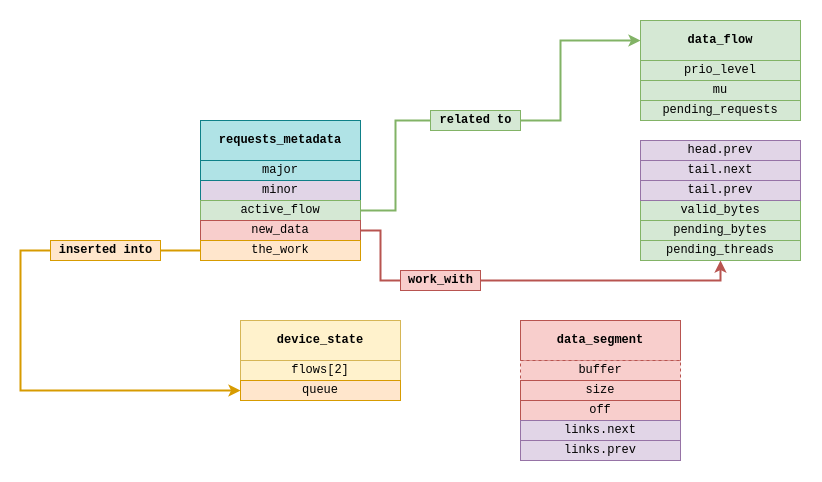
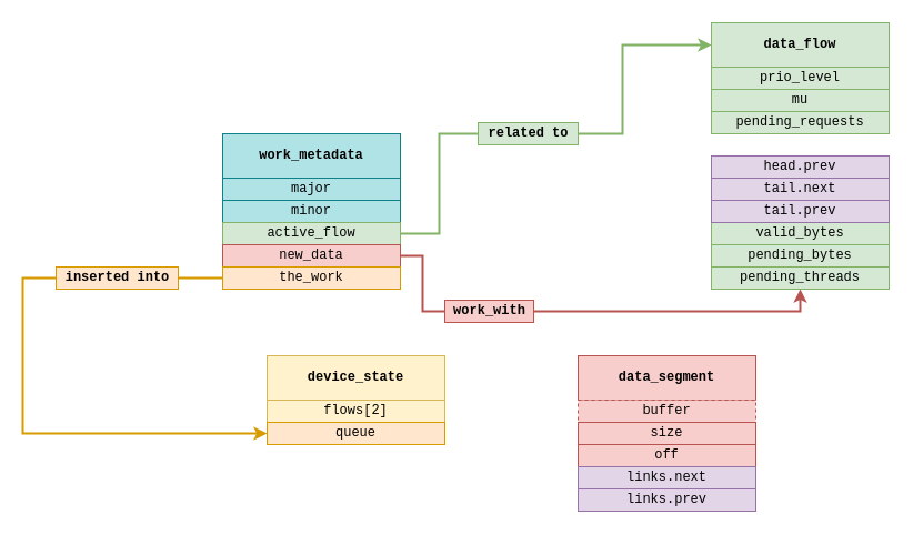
  <mxCell id="0" />
  <mxCell id="1" parent="0" />
  <mxCell id="2" value="" style="group" parent="1" vertex="1" connectable="0"><mxGeometry x="640" y="20" width="160" height="240" as="geometry" /></mxCell>
  <mxCell id="3" value="&lt;b&gt;data_flow&lt;/b&gt;" style="rounded=0;whiteSpace=wrap;html=1;fontFamily=Courier New;fillColor=#d5e8d4;strokeColor=#82b366;" parent="2" vertex="1"><mxGeometry width="160" height="40" as="geometry" /></mxCell>
  <mxCell id="4" value="prio_level" style="rounded=0;whiteSpace=wrap;html=1;fontFamily=Courier New;fillColor=#d5e8d4;strokeColor=#82b366;" parent="2" vertex="1"><mxGeometry y="40" width="160" height="20" as="geometry" /></mxCell>
  <mxCell id="5" value="mu" style="rounded=0;whiteSpace=wrap;html=1;fontFamily=Courier New;fillColor=#d5e8d4;strokeColor=#82b366;" parent="2" vertex="1"><mxGeometry y="60" width="160" height="20" as="geometry" /></mxCell>
  <mxCell id="6" value="pending_requests" style="rounded=0;whiteSpace=wrap;html=1;fontFamily=Courier New;fillColor=#d5e8d4;strokeColor=#82b366;" parent="2" vertex="1"><mxGeometry y="80" width="160" height="20" as="geometry" /></mxCell>
  <mxCell id="7" value="valid_bytes" style="rounded=0;whiteSpace=wrap;html=1;fontFamily=Courier New;fillColor=#d5e8d4;strokeColor=#82b366;" parent="2" vertex="1"><mxGeometry y="180" width="160" height="20" as="geometry" /></mxCell>
  <mxCell id="8" value="pending_bytes" style="rounded=0;whiteSpace=wrap;html=1;fontFamily=Courier New;fillColor=#d5e8d4;strokeColor=#82b366;" parent="2" vertex="1"><mxGeometry y="200" width="160" height="20" as="geometry" /></mxCell>
  <mxCell id="9" value="pending_threads" style="rounded=0;whiteSpace=wrap;html=1;fontFamily=Courier New;fillColor=#d5e8d4;strokeColor=#82b366;" parent="2" vertex="1"><mxGeometry y="220" width="160" height="20" as="geometry" /></mxCell>
  <mxCell id="10" value="head.prev" style="rounded=0;whiteSpace=wrap;html=1;fontFamily=Courier New;fillColor=#e1d5e7;strokeColor=#9673a6;" parent="2" vertex="1"><mxGeometry y="120" width="160" height="20" as="geometry" /></mxCell>
  <mxCell id="11" value="tail.next" style="rounded=0;whiteSpace=wrap;html=1;fontFamily=Courier New;fillColor=#e1d5e7;strokeColor=#9673a6;" parent="2" vertex="1"><mxGeometry y="140" width="160" height="20" as="geometry" /></mxCell>
  <mxCell id="12" value="tail.prev" style="rounded=0;whiteSpace=wrap;html=1;fontFamily=Courier New;fillColor=#e1d5e7;strokeColor=#9673a6;" parent="2" vertex="1"><mxGeometry y="160" width="160" height="20" as="geometry" /></mxCell>
  <mxCell id="13" value="" style="group;align=center;" parent="1" vertex="1" connectable="0"><mxGeometry x="240" y="320" width="160" height="80" as="geometry" /></mxCell>
  <mxCell id="14" value="device_state" style="rounded=0;whiteSpace=wrap;html=1;fontFamily=Courier New;fillColor=#fff2cc;strokeColor=#d6b656;fontStyle=1;align=center;" parent="13" vertex="1"><mxGeometry width="160" height="40" as="geometry" /></mxCell>
  <mxCell id="15" value="flows[2]" style="rounded=0;whiteSpace=wrap;html=1;fontFamily=Courier New;fillColor=#fff2cc;strokeColor=#d6b656;align=center;" parent="13" vertex="1"><mxGeometry y="40" width="160" height="20" as="geometry" /></mxCell>
  <mxCell id="16" value="queue" style="rounded=0;whiteSpace=wrap;html=1;fontFamily=Courier New;fillColor=#ffe6cc;strokeColor=#d79b00;align=center;" parent="13" vertex="1"><mxGeometry y="60" width="160" height="20" as="geometry" /></mxCell>
- <mxCell id="17" value="requests_metadata" style="rounded=0;whiteSpace=wrap;html=1;fontFamily=Courier New;fillColor=#b0e3e6;strokeColor=#0e8088;fontStyle=1;align=center;" parent="1" vertex="1"><mxGeometry x="200" y="120" width="160" height="40" as="geometry" /></mxCell>
+ <mxCell id="17" value="work_metadata" style="rounded=0;whiteSpace=wrap;html=1;fontFamily=Courier New;fillColor=#b0e3e6;strokeColor=#0e8088;fontStyle=1;align=center;" parent="1" vertex="1"><mxGeometry x="200" y="120" width="160" height="40" as="geometry" /></mxCell>
  <mxCell id="18" value="major" style="rounded=0;whiteSpace=wrap;html=1;fontFamily=Courier New;fillColor=#b0e3e6;strokeColor=#0e8088;align=center;" parent="1" vertex="1"><mxGeometry x="200" y="160" width="160" height="20" as="geometry" /></mxCell>
- <mxCell id="19" value="minor" style="rounded=0;whiteSpace=wrap;html=1;fontFamily=Courier New;fillColor=#e1d5e7;strokeColor=#0e8088;align=center;" parent="1" vertex="1"><mxGeometry x="200" y="180" width="160" height="20" as="geometry" /></mxCell>
+ <mxCell id="19" value="minor" style="rounded=0;whiteSpace=wrap;html=1;fontFamily=Courier New;fillColor=#b0e3e6;strokeColor=#0e8088;align=center;" parent="1" vertex="1"><mxGeometry x="200" y="180" width="160" height="20" as="geometry" /></mxCell>
  <mxCell id="20" style="edgeStyle=orthogonalEdgeStyle;rounded=0;orthogonalLoop=1;jettySize=auto;html=1;entryX=0;entryY=0.5;entryDx=0;entryDy=0;fillColor=#d5e8d4;strokeColor=#82b366;strokeWidth=2;startArrow=none;" parent="1" source="33" target="3" edge="1"><mxGeometry relative="1" as="geometry"><Array as="points"><mxPoint x="560" y="120" /><mxPoint x="560" y="40" /></Array></mxGeometry></mxCell>
  <mxCell id="21" value="active_flow" style="rounded=0;whiteSpace=wrap;html=1;fontFamily=Courier New;fillColor=#d5e8d4;strokeColor=#82b366;align=center;" parent="1" vertex="1"><mxGeometry x="200" y="200" width="160" height="20" as="geometry" /></mxCell>
  <mxCell id="22" style="edgeStyle=orthogonalEdgeStyle;rounded=0;orthogonalLoop=1;jettySize=auto;html=1;fontFamily=Courier New;strokeWidth=2;fillColor=#f8cecc;strokeColor=#b85450;startArrow=none;" parent="1" source="35" target="9" edge="1"><mxGeometry relative="1" as="geometry" /></mxCell>
  <mxCell id="23" value="new_data" style="rounded=0;whiteSpace=wrap;html=1;fontFamily=Courier New;fillColor=#f8cecc;strokeColor=#b85450;align=center;" parent="1" vertex="1"><mxGeometry x="200" y="220" width="160" height="20" as="geometry" /></mxCell>
  <mxCell id="24" style="edgeStyle=orthogonalEdgeStyle;rounded=0;orthogonalLoop=1;jettySize=auto;html=1;exitX=0;exitY=0.5;exitDx=0;exitDy=0;fontFamily=Courier New;strokeWidth=2;endArrow=none;endFill=0;fillColor=#ffe6cc;strokeColor=#d79b00;" parent="1" source="25" target="38" edge="1"><mxGeometry relative="1" as="geometry" /></mxCell>
  <mxCell id="25" value="the_work" style="rounded=0;whiteSpace=wrap;html=1;fontFamily=Courier New;fillColor=#ffe6cc;strokeColor=#d79b00;align=center;" parent="1" vertex="1"><mxGeometry x="200" y="240" width="160" height="20" as="geometry" /></mxCell>
  <mxCell id="26" value="" style="group" parent="1" vertex="1" connectable="0"><mxGeometry x="520" y="320" width="160" height="140" as="geometry" /></mxCell>
  <mxCell id="27" value="&lt;b&gt;data_segment&lt;/b&gt;" style="rounded=0;whiteSpace=wrap;html=1;fontFamily=Courier New;fillColor=#f8cecc;strokeColor=#b85450;" parent="26" vertex="1"><mxGeometry width="160" height="40" as="geometry" /></mxCell>
  <mxCell id="28" value="buffer" style="rounded=0;whiteSpace=wrap;html=1;fontFamily=Courier New;fillColor=#f8cecc;strokeColor=#b85450;dashed=1;" parent="26" vertex="1"><mxGeometry y="40" width="160" height="20" as="geometry" /></mxCell>
  <mxCell id="29" value="size" style="rounded=0;whiteSpace=wrap;html=1;fontFamily=Courier New;fillColor=#f8cecc;strokeColor=#b85450;" parent="26" vertex="1"><mxGeometry y="60" width="160" height="20" as="geometry" /></mxCell>
  <mxCell id="30" value="off" style="rounded=0;whiteSpace=wrap;html=1;fontFamily=Courier New;fillColor=#f8cecc;strokeColor=#b85450;" parent="26" vertex="1"><mxGeometry y="80" width="160" height="20" as="geometry" /></mxCell>
  <mxCell id="31" value="links.next" style="rounded=0;whiteSpace=wrap;html=1;fontFamily=Courier New;fillColor=#e1d5e7;strokeColor=#9673a6;" parent="26" vertex="1"><mxGeometry y="100" width="160" height="20" as="geometry" /></mxCell>
  <mxCell id="32" value="links.prev" style="rounded=0;whiteSpace=wrap;html=1;fontFamily=Courier New;fillColor=#e1d5e7;strokeColor=#9673a6;" parent="26" vertex="1"><mxGeometry y="120" width="160" height="20" as="geometry" /></mxCell>
  <mxCell id="33" value="related to" style="text;html=1;align=center;verticalAlign=middle;resizable=0;points=[];autosize=1;strokeColor=#82b366;fillColor=#d5e8d4;fontFamily=Courier New;fontStyle=1" parent="1" vertex="1"><mxGeometry x="430" y="110" width="90" height="20" as="geometry" /></mxCell>
  <mxCell id="34" value="" style="edgeStyle=orthogonalEdgeStyle;rounded=0;orthogonalLoop=1;jettySize=auto;html=1;entryX=0;entryY=0.5;entryDx=0;entryDy=0;fillColor=#d5e8d4;strokeColor=#82b366;strokeWidth=2;endArrow=none;" parent="1" source="21" target="33" edge="1"><mxGeometry relative="1" as="geometry"><mxPoint x="360" y="210" as="sourcePoint" /><mxPoint x="640" y="-60" as="targetPoint" /></mxGeometry></mxCell>
  <mxCell id="35" value="work_with" style="text;html=1;align=center;verticalAlign=middle;resizable=0;points=[];autosize=1;strokeColor=#b85450;fillColor=#f8cecc;fontFamily=Courier New;fontStyle=1" parent="1" vertex="1"><mxGeometry x="400" y="270" width="80" height="20" as="geometry" /></mxCell>
  <mxCell id="36" value="" style="edgeStyle=orthogonalEdgeStyle;rounded=0;orthogonalLoop=1;jettySize=auto;html=1;entryX=0;entryY=0.5;entryDx=0;entryDy=0;fontFamily=Courier New;strokeWidth=2;fillColor=#f8cecc;strokeColor=#b85450;endArrow=none;" parent="1" source="23" target="35" edge="1"><mxGeometry relative="1" as="geometry"><mxPoint x="360" y="230" as="sourcePoint" /><mxPoint x="520" y="340" as="targetPoint" /></mxGeometry></mxCell>
  <mxCell id="37" style="edgeStyle=orthogonalEdgeStyle;rounded=0;orthogonalLoop=1;jettySize=auto;html=1;entryX=0;entryY=0.5;entryDx=0;entryDy=0;fontFamily=Courier New;endArrow=classic;endFill=1;strokeWidth=2;fillColor=#ffe6cc;strokeColor=#d79b00;" parent="1" source="38" target="16" edge="1"><mxGeometry relative="1" as="geometry"><Array as="points"><mxPoint x="20" y="250" /><mxPoint x="20" y="390" /></Array></mxGeometry></mxCell>
  <mxCell id="38" value="&lt;div&gt;inserted into&lt;/div&gt;" style="text;html=1;align=center;verticalAlign=middle;resizable=0;points=[];autosize=1;strokeColor=#d79b00;fillColor=#ffe6cc;fontFamily=Courier New;fontStyle=1" parent="1" vertex="1"><mxGeometry x="50" y="240" width="110" height="20" as="geometry" /></mxCell>
